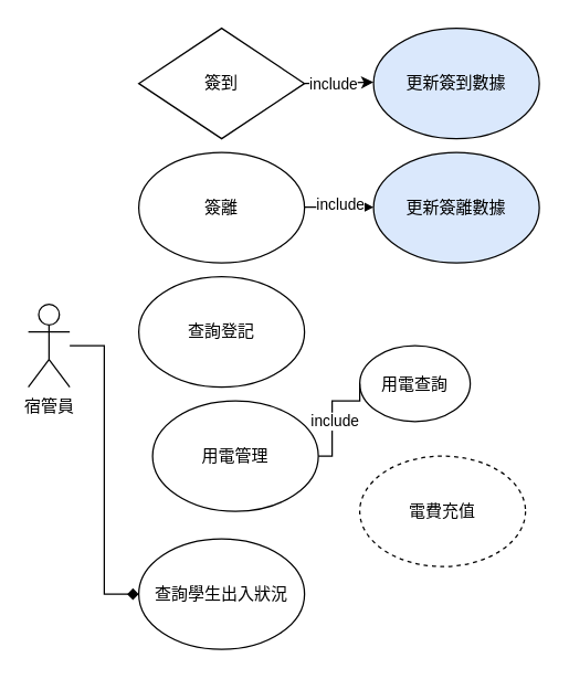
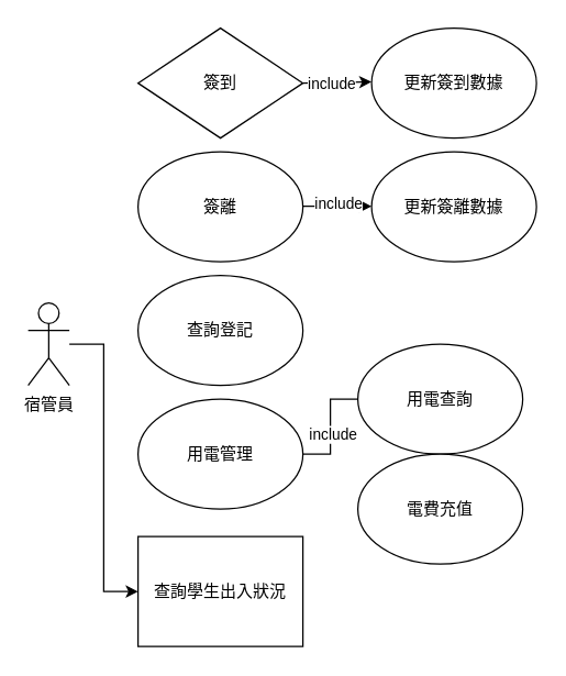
  <mxCell id="0" />
  <mxCell id="1" parent="0" />
- <mxCell id="2" style="edgeStyle=orthogonalEdgeStyle;rounded=0;orthogonalLoop=1;jettySize=auto;html=1;entryX=0;entryY=0.5;entryDx=0;entryDy=0;endArrow=diamond;" edge="1" parent="1" source="3" target="13"><mxGeometry relative="1" as="geometry" /></mxCell>
+ <mxCell id="2" style="edgeStyle=orthogonalEdgeStyle;rounded=0;orthogonalLoop=1;jettySize=auto;html=1;entryX=0;entryY=0.5;entryDx=0;entryDy=0;" edge="1" parent="1" source="3" target="13"><mxGeometry relative="1" as="geometry" /></mxCell>
  <mxCell id="3" value="宿管員" style="shape=umlActor;verticalLabelPosition=bottom;verticalAlign=top;html=1;outlineConnect=0;direction=east;" vertex="1" parent="1"><mxGeometry x="20" y="220" width="30" height="60" as="geometry" /></mxCell>
  <mxCell id="4" value="簽到" style="rhombus;whiteSpace=wrap;html=1;" vertex="1" parent="1"><mxGeometry x="100" y="20" width="120" height="80" as="geometry" /></mxCell>
  <mxCell id="5" value="簽離" style="ellipse;whiteSpace=wrap;html=1;" vertex="1" parent="1"><mxGeometry x="100" y="110" width="120" height="80" as="geometry" /></mxCell>
- <mxCell id="6" value="用電查詢" style="ellipse;whiteSpace=wrap;html=1;" vertex="1" parent="1"><mxGeometry x="260" y="250" width="80" height="55" as="geometry" /></mxCell>
- <mxCell id="7" value="更新簽離數據" style="ellipse;whiteSpace=wrap;html=1;fillColor=#dae8fc;" vertex="1" parent="1"><mxGeometry x="270" y="110" width="120" height="80" as="geometry" /></mxCell>
+ <mxCell id="6" value="用電查詢" style="ellipse;whiteSpace=wrap;html=1;" vertex="1" parent="1"><mxGeometry x="260" y="250" width="120" height="80" as="geometry" /></mxCell>
+ <mxCell id="7" value="更新簽離數據" style="ellipse;whiteSpace=wrap;html=1;" vertex="1" parent="1"><mxGeometry x="270" y="110" width="120" height="80" as="geometry" /></mxCell>
  <mxCell id="8" style="edgeStyle=orthogonalEdgeStyle;rounded=0;orthogonalLoop=1;jettySize=auto;html=1;entryX=0;entryY=0.5;entryDx=0;entryDy=0;endArrow=none;" edge="1" parent="1" source="10" target="6"><mxGeometry relative="1" as="geometry"><Array as="points"><mxPoint x="240" y="330" /><mxPoint x="240" y="290" /></Array></mxGeometry></mxCell>
  <mxCell id="9" value="include" style="edgeLabel;html=1;align=center;verticalAlign=middle;resizable=0;points=[];" vertex="1" connectable="0" parent="8"><mxGeometry x="-0.12" y="-1" relative="1" as="geometry"><mxPoint as="offset" /></mxGeometry></mxCell>
- <mxCell id="10" value="用電管理" style="ellipse;whiteSpace=wrap;html=1;" vertex="1" parent="1"><mxGeometry x="110" y="290" width="120" height="80" as="geometry" /></mxCell>
+ <mxCell id="10" value="用電管理" style="ellipse;whiteSpace=wrap;html=1;" vertex="1" parent="1"><mxGeometry x="100" y="290" width="120" height="80" as="geometry" /></mxCell>
  <mxCell id="11" value="查詢登記" style="ellipse;whiteSpace=wrap;html=1;" vertex="1" parent="1"><mxGeometry x="100" y="200" width="120" height="80" as="geometry" /></mxCell>
- <mxCell id="12" value="更新簽到數據" style="ellipse;whiteSpace=wrap;html=1;fillColor=#dae8fc;" vertex="1" parent="1"><mxGeometry x="270" y="20" width="120" height="80" as="geometry" /></mxCell>
- <mxCell id="13" value="查詢學生出入狀況" style="ellipse;whiteSpace=wrap;html=1;" vertex="1" parent="1"><mxGeometry x="100" y="390" width="120" height="80" as="geometry" /></mxCell>
- <mxCell id="14" value="電費充值" style="ellipse;whiteSpace=wrap;html=1;dashed=1;" vertex="1" parent="1"><mxGeometry x="260" y="330" width="120" height="80" as="geometry" /></mxCell>
+ <mxCell id="12" value="更新簽到數據" style="ellipse;whiteSpace=wrap;html=1;" vertex="1" parent="1"><mxGeometry x="270" y="20" width="120" height="80" as="geometry" /></mxCell>
+ <mxCell id="13" value="查詢學生出入狀況" style="whiteSpace=wrap;html=1;rounded=0;" vertex="1" parent="1"><mxGeometry x="100" y="390" width="120" height="80" as="geometry" /></mxCell>
+ <mxCell id="14" value="電費充值" style="ellipse;whiteSpace=wrap;html=1;" vertex="1" parent="1"><mxGeometry x="260" y="330" width="120" height="80" as="geometry" /></mxCell>
  <mxCell id="15" value="" style="endArrow=classic;html=1;rounded=0;exitX=1;exitY=0.5;exitDx=0;exitDy=0;" edge="1" parent="1" source="4"><mxGeometry width="50" height="50" relative="1" as="geometry"><mxPoint x="230" y="59" as="sourcePoint" /><mxPoint x="270" y="59.12" as="targetPoint" /></mxGeometry></mxCell>
  <mxCell id="16" value="include" style="edgeLabel;html=1;align=center;verticalAlign=middle;resizable=0;points=[];" vertex="1" connectable="0" parent="15"><mxGeometry x="-0.217" y="-1" relative="1" as="geometry"><mxPoint as="offset" /></mxGeometry></mxCell>
  <mxCell id="17" value="" style="endArrow=classic;html=1;rounded=0;" edge="1" parent="1"><mxGeometry width="50" height="50" relative="1" as="geometry"><mxPoint x="220" y="149.5" as="sourcePoint" /><mxPoint x="270" y="149.62" as="targetPoint" /></mxGeometry></mxCell>
  <mxCell id="18" value="include" style="edgeLabel;html=1;align=center;verticalAlign=middle;resizable=0;points=[];" vertex="1" connectable="0" parent="17"><mxGeometry x="-0.016" y="2" relative="1" as="geometry"><mxPoint as="offset" /></mxGeometry></mxCell>
